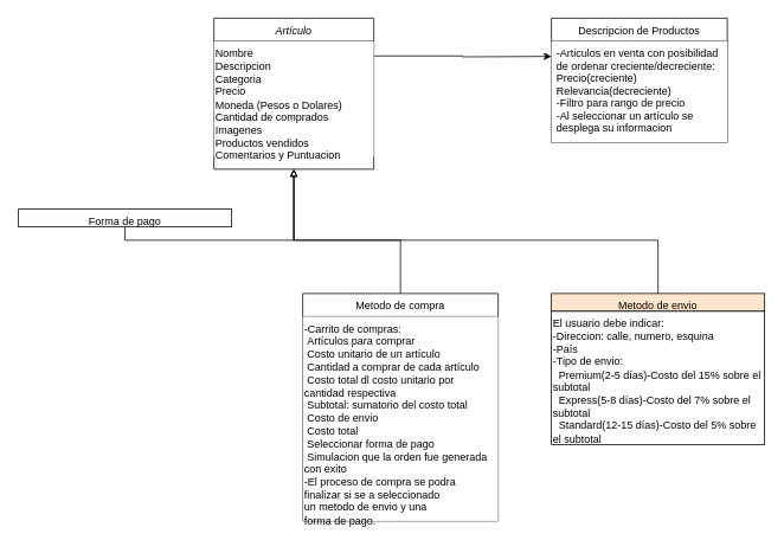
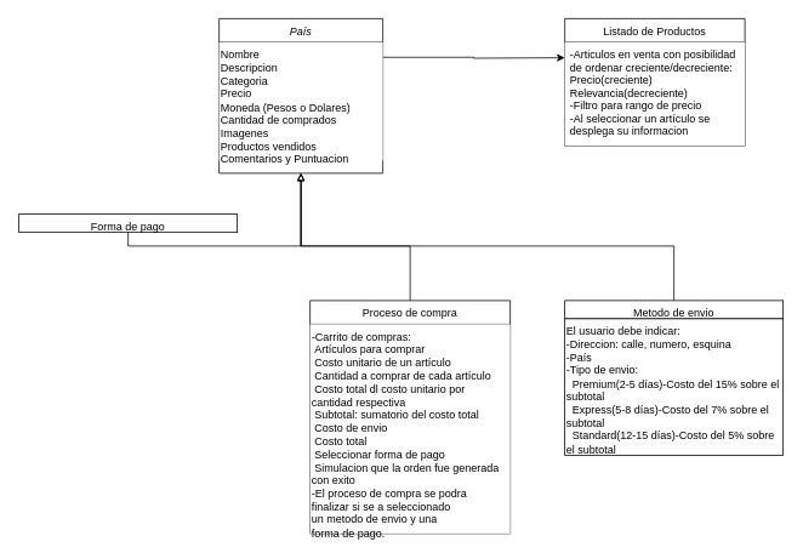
  <mxCell id="0" />
  <mxCell id="1" parent="0" />
  <mxCell id="2" style="edgeStyle=orthogonalEdgeStyle;rounded=0;orthogonalLoop=1;jettySize=auto;html=1;exitX=1;exitY=0.25;exitDx=0;exitDy=0;" parent="1" source="3" edge="1"><mxGeometry relative="1" as="geometry"><mxPoint x="620" y="63" as="targetPoint" /></mxGeometry></mxCell>
- <mxCell id="3" value="Artículo" style="swimlane;fontStyle=2;align=center;verticalAlign=top;childLayout=stackLayout;horizontal=1;startSize=26;horizontalStack=0;resizeParent=1;resizeLast=0;collapsible=1;marginBottom=0;rounded=0;shadow=0;strokeWidth=1;" parent="1" vertex="1"><mxGeometry x="240" y="20" width="180" height="170" as="geometry"><mxRectangle x="230" y="140" width="160" height="26" as="alternateBounds" /></mxGeometry></mxCell>
+ <mxCell id="3" value="País" style="swimlane;fontStyle=2;align=center;verticalAlign=top;childLayout=stackLayout;horizontal=1;startSize=26;horizontalStack=0;resizeParent=1;resizeLast=0;collapsible=1;marginBottom=0;rounded=0;shadow=0;strokeWidth=1;" parent="1" vertex="1"><mxGeometry x="240" y="20" width="180" height="170" as="geometry"><mxRectangle x="230" y="140" width="160" height="26" as="alternateBounds" /></mxGeometry></mxCell>
  <mxCell id="4" value="Nombre&lt;br&gt;Descripcion&lt;br&gt;Categoria&lt;br&gt;Precio&lt;br&gt;Moneda (Pesos o Dolares)&lt;br&gt;Cantidad de comprados&lt;br&gt;Imagenes&lt;br&gt;Productos vendidos&lt;br&gt;Comentarios y Puntuacion" style="text;html=1;align=left;verticalAlign=top;resizable=0;points=[];autosize=1;fillColor=#FFFFFF;" parent="3" vertex="1"><mxGeometry y="26" width="180" height="130" as="geometry" /></mxCell>
- <mxCell id="5" value="Descripcion de Productos" style="swimlane;fontStyle=0;align=center;verticalAlign=top;childLayout=stackLayout;horizontal=1;startSize=26;horizontalStack=0;resizeParent=1;resizeLast=0;collapsible=1;marginBottom=0;rounded=0;shadow=0;strokeWidth=1;" parent="1" vertex="1"><mxGeometry x="620" y="20" width="198" height="140" as="geometry"><mxRectangle x="130" y="380" width="160" height="26" as="alternateBounds" /></mxGeometry></mxCell>
+ <mxCell id="5" value="Listado de Productos" style="swimlane;fontStyle=0;align=center;verticalAlign=top;childLayout=stackLayout;horizontal=1;startSize=26;horizontalStack=0;resizeParent=1;resizeLast=0;collapsible=1;marginBottom=0;rounded=0;shadow=0;strokeWidth=1;" parent="1" vertex="1"><mxGeometry x="620" y="20" width="198" height="140" as="geometry"><mxRectangle x="130" y="380" width="160" height="26" as="alternateBounds" /></mxGeometry></mxCell>
  <mxCell id="6" value="-Articulos en venta con posibilidad &#10;de ordenar creciente/decreciente:&#10;Precio(creciente)&#10;Relevancia(decreciente)&#10;-Filtro para rango de precio&#10;-Al seleccionar un artículo se &#10;desplega su informacion&#10;&#10; &#10;&#10;" style="text;align=left;verticalAlign=top;spacingLeft=4;spacingRight=4;overflow=hidden;rotatable=0;points=[[0,0.5],[1,0.5]];portConstraint=eastwest;fillColor=#ffffff;" parent="5" vertex="1"><mxGeometry y="26" width="198" height="114" as="geometry" /></mxCell>
  <mxCell id="7" style="edgeStyle=orthogonalEdgeStyle;rounded=0;orthogonalLoop=1;jettySize=auto;html=1;exitX=0.5;exitY=0;exitDx=0;exitDy=0;endArrow=block;endFill=0;" edge="1" parent="1" source="8"><mxGeometry relative="1" as="geometry"><mxPoint x="330" y="190" as="targetPoint" /><Array as="points"><mxPoint x="450" y="270" /><mxPoint x="330" y="270" /></Array></mxGeometry></mxCell>
- <mxCell id="8" value="Metodo de compra" style="swimlane;fontStyle=0;align=center;verticalAlign=top;childLayout=stackLayout;horizontal=1;startSize=26;horizontalStack=0;resizeParent=1;resizeLast=0;collapsible=1;marginBottom=0;rounded=0;shadow=0;strokeWidth=1;" parent="1" vertex="1"><mxGeometry x="340" y="330" width="220" height="256" as="geometry"><mxRectangle x="340" y="380" width="170" height="26" as="alternateBounds" /></mxGeometry></mxCell>
+ <mxCell id="8" value="Proceso de compra" style="swimlane;fontStyle=0;align=center;verticalAlign=top;childLayout=stackLayout;horizontal=1;startSize=26;horizontalStack=0;resizeParent=1;resizeLast=0;collapsible=1;marginBottom=0;rounded=0;shadow=0;strokeWidth=1;" parent="1" vertex="1"><mxGeometry x="340" y="330" width="220" height="256" as="geometry"><mxRectangle x="340" y="380" width="170" height="26" as="alternateBounds" /></mxGeometry></mxCell>
  <mxCell id="9" value="-Carrito de compras:&lt;br&gt;&amp;nbsp;Artículos para comprar&lt;br&gt;&amp;nbsp;Costo unitario de un artículo&lt;br&gt;&amp;nbsp;Cantidad a comprar de cada artículo&lt;br&gt;&amp;nbsp;Costo total dl costo unitario por &lt;br&gt;cantidad respectiva&lt;br&gt;&amp;nbsp;Subtotal: sumatorio del costo total&lt;br&gt;&amp;nbsp;Costo de envio&lt;br&gt;&amp;nbsp;Costo total&lt;br&gt;&amp;nbsp;Seleccionar forma de pago&lt;br&gt;&amp;nbsp;Simulacion que la orden fue generada&amp;nbsp;&lt;br&gt;con exito&lt;br&gt;-El proceso de compra se podra&amp;nbsp;&lt;br&gt;finalizar si se a seleccionado&amp;nbsp;&lt;br&gt;un metodo de envio y una&lt;br&gt;forma de pago." style="text;html=1;align=left;verticalAlign=top;resizable=0;points=[];autosize=1;strokeColor=none;fillColor=#ffffff;" parent="8" vertex="1"><mxGeometry y="26" width="220" height="230" as="geometry" /></mxCell>
  <mxCell id="10" style="edgeStyle=orthogonalEdgeStyle;rounded=0;orthogonalLoop=1;jettySize=auto;html=1;exitX=0.5;exitY=0;exitDx=0;exitDy=0;endArrow=block;endFill=0;" edge="1" parent="1" source="11"><mxGeometry relative="1" as="geometry"><mxPoint x="330" y="190" as="targetPoint" /><Array as="points"><mxPoint x="740" y="270" /><mxPoint x="330" y="270" /></Array></mxGeometry></mxCell>
- <mxCell id="11" value="Metodo de envio&lt;br&gt;" style="rounded=0;whiteSpace=wrap;html=1;fillColor=#ffe6cc;align=center;verticalAlign=top;" parent="1" vertex="1"><mxGeometry x="620" y="330" width="240" height="20" as="geometry" /></mxCell>
+ <mxCell id="11" value="Metodo de envio&lt;br&gt;" style="rounded=0;whiteSpace=wrap;html=1;fillColor=#ffffff;align=center;verticalAlign=top;" parent="1" vertex="1"><mxGeometry x="620" y="330" width="240" height="20" as="geometry" /></mxCell>
  <mxCell id="12" value="El usuario debe indicar:&lt;br&gt;-Direccion: calle, numero, esquina&lt;br&gt;-País&lt;br&gt;-Tipo de envio:&lt;br&gt;&amp;nbsp; Premium(2-5 días)-Costo del 15% sobre el subtotal&lt;br&gt;&amp;nbsp; Express(5-8 días)-Costo del 7% sobre el subtotal&lt;br&gt;&amp;nbsp; Standard(12-15 días)-Costo del 5% sobre el subtotal" style="rounded=0;whiteSpace=wrap;html=1;fillColor=#ffffff;align=left;verticalAlign=top;" parent="1" vertex="1"><mxGeometry x="620" y="350" width="240" height="150" as="geometry" /></mxCell>
  <mxCell id="13" style="edgeStyle=orthogonalEdgeStyle;rounded=0;orthogonalLoop=1;jettySize=auto;html=1;exitX=0.5;exitY=0;exitDx=0;exitDy=0;endArrow=block;endFill=0;" edge="1" parent="1" source="14"><mxGeometry relative="1" as="geometry"><mxPoint x="330" y="190" as="targetPoint" /><Array as="points"><mxPoint y="270" x="140" /><mxPoint x="330" y="270" /></Array></mxGeometry></mxCell>
  <mxCell id="14" value="Forma de pago" style="rounded=0;whiteSpace=wrap;html=1;fillColor=#ffffff;align=center;verticalAlign=top;" parent="1" vertex="1"><mxGeometry x="20" y="235" width="240" height="20" as="geometry" /></mxCell>
